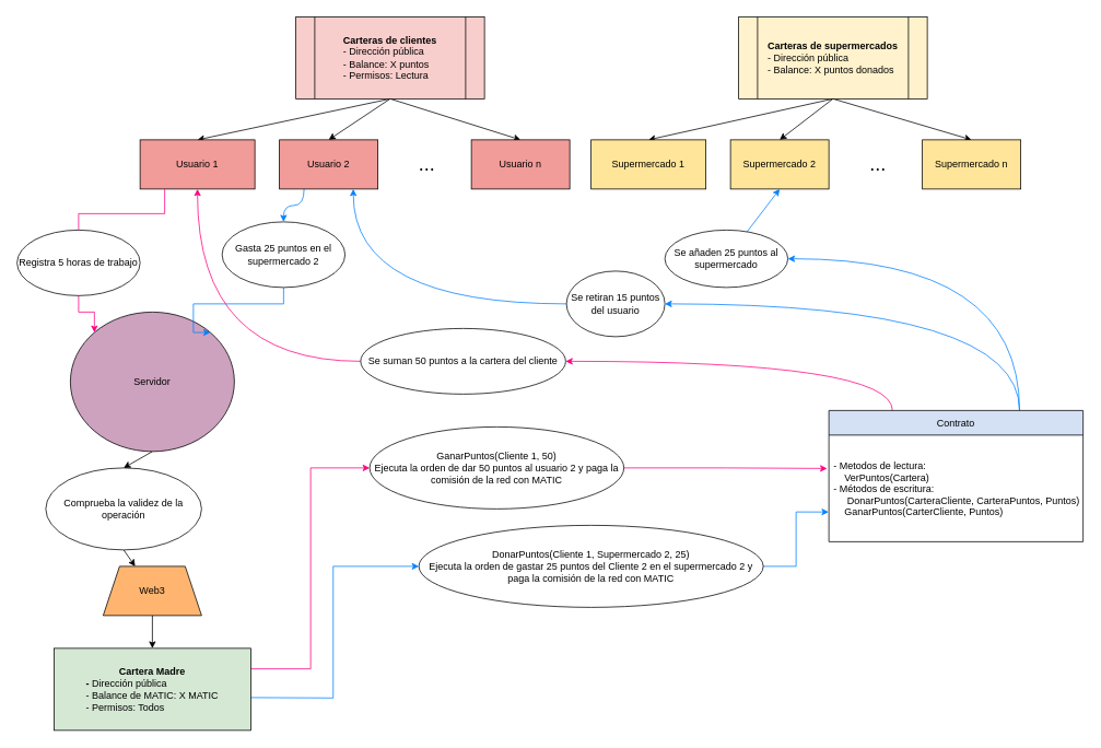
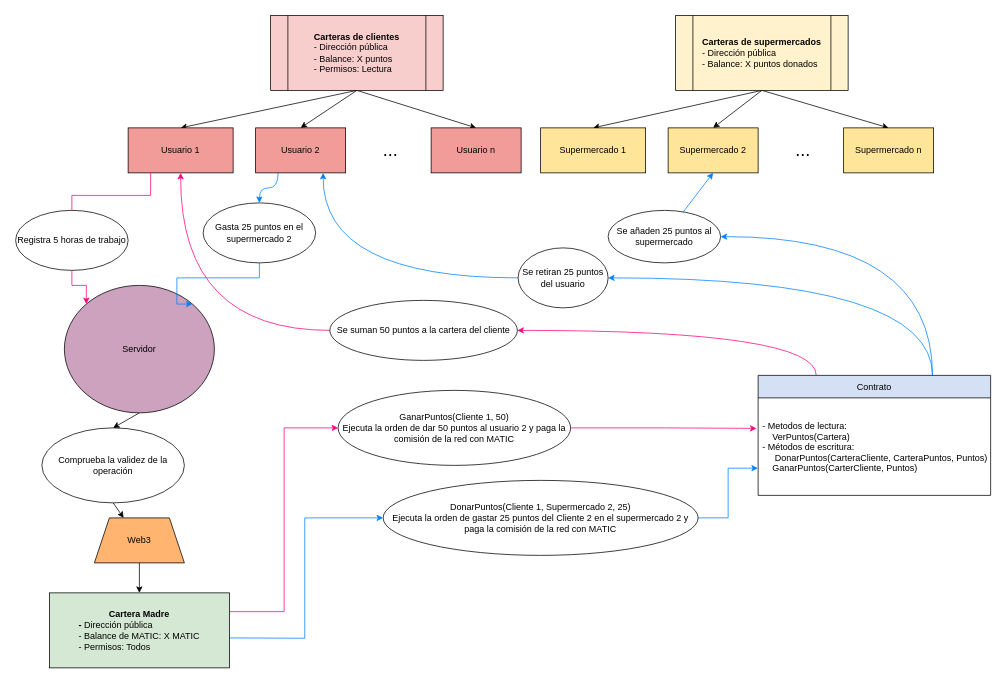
  <mxCell id="0" />
  <mxCell id="1" parent="0" />
  <mxCell id="2" style="edgeStyle=elbowEdgeStyle;rounded=0;orthogonalLoop=1;jettySize=auto;html=1;exitX=1;exitY=0.25;exitDx=0;exitDy=0;fontSize=12;strokeColor=#FF0080;fillColor=#0000FF;" parent="1" source="4" target="33" edge="1"><mxGeometry relative="1" as="geometry" /></mxCell>
  <mxCell id="3" style="edgeStyle=orthogonalEdgeStyle;rounded=0;orthogonalLoop=1;jettySize=auto;html=1;entryX=0;entryY=0.5;entryDx=0;entryDy=0;fontSize=12;strokeColor=#007FFF;fillColor=#0000FF;" parent="1" target="35" edge="1"><mxGeometry relative="1" as="geometry"><mxPoint x="300" y="850" as="sourcePoint" /></mxGeometry></mxCell>
  <mxCell id="4" value="&lt;font&gt;&lt;b style=&quot;font-size: 12px&quot;&gt;Cartera Madre&lt;/b&gt;&lt;br&gt;&lt;div style=&quot;text-align: left&quot;&gt;&lt;b&gt;- &lt;/b&gt;Dirección pública&lt;/div&gt;&lt;/font&gt;&lt;div style=&quot;text-align: left&quot;&gt;&lt;span&gt;&lt;font style=&quot;font-size: 12px&quot;&gt;- Balance de MATIC: X MATIC&lt;/font&gt;&lt;/span&gt;&lt;/div&gt;&lt;font style=&quot;font-size: 12px&quot;&gt;&lt;div style=&quot;text-align: left&quot;&gt;- Permisos: Todos&lt;/div&gt;&lt;/font&gt;" style="rounded=0;whiteSpace=wrap;html=1;shadow=0;fillColor=#D5E8D4;" parent="1" vertex="1"><mxGeometry x="65" y="790" width="240" height="100" as="geometry" /></mxCell>
  <mxCell id="5" style="edgeStyle=orthogonalEdgeStyle;curved=1;rounded=0;orthogonalLoop=1;jettySize=auto;html=1;exitX=0.25;exitY=0;exitDx=0;exitDy=0;entryX=1;entryY=0.5;entryDx=0;entryDy=0;fontSize=12;strokeColor=#FF0080;fillColor=#FF0080;" parent="1" source="46" target="37" edge="1"><mxGeometry relative="1" as="geometry"><mxPoint x="1078.5" y="470" as="sourcePoint" /></mxGeometry></mxCell>
  <mxCell id="6" style="edgeStyle=orthogonalEdgeStyle;curved=1;rounded=0;orthogonalLoop=1;jettySize=auto;html=1;exitX=0.75;exitY=0;exitDx=0;exitDy=0;entryX=1;entryY=0.5;entryDx=0;entryDy=0;fontSize=12;strokeColor=#007FFF;fillColor=#FF0080;elbow=vertical;" parent="1" source="46" target="41" edge="1"><mxGeometry relative="1" as="geometry"><mxPoint x="1186" y="470" as="sourcePoint" /></mxGeometry></mxCell>
  <mxCell id="7" style="edgeStyle=orthogonalEdgeStyle;curved=1;rounded=0;orthogonalLoop=1;jettySize=auto;html=1;exitX=0.75;exitY=0;exitDx=0;exitDy=0;entryX=1;entryY=0.5;entryDx=0;entryDy=0;fontSize=12;strokeColor=#007FFF;fillColor=#FF0080;elbow=vertical;" parent="1" source="46" target="43" edge="1"><mxGeometry relative="1" as="geometry"><mxPoint x="1186" y="470" as="sourcePoint" /></mxGeometry></mxCell>
  <mxCell id="8" style="edgeStyle=none;rounded=0;orthogonalLoop=1;jettySize=auto;html=1;exitX=0.5;exitY=1;exitDx=0;exitDy=0;entryX=0.5;entryY=0;entryDx=0;entryDy=0;fontSize=12;strokeColor=#000000;fillColor=#FF0080;" parent="1" source="11" target="15" edge="1"><mxGeometry relative="1" as="geometry" /></mxCell>
  <mxCell id="9" style="edgeStyle=none;rounded=0;orthogonalLoop=1;jettySize=auto;html=1;exitX=0.5;exitY=1;exitDx=0;exitDy=0;entryX=0.5;entryY=0;entryDx=0;entryDy=0;fontSize=12;strokeColor=#000000;fillColor=#FF0080;" parent="1" source="11" target="17" edge="1"><mxGeometry relative="1" as="geometry" /></mxCell>
  <mxCell id="10" style="edgeStyle=none;rounded=0;orthogonalLoop=1;jettySize=auto;html=1;exitX=0.5;exitY=1;exitDx=0;exitDy=0;entryX=0.5;entryY=0;entryDx=0;entryDy=0;fontSize=12;strokeColor=#000000;fillColor=#FF0080;" parent="1" source="11" target="13" edge="1"><mxGeometry relative="1" as="geometry" /></mxCell>
  <mxCell id="11" value="&lt;b&gt;Carteras de clientes&lt;/b&gt;&lt;br&gt;&lt;div style=&quot;text-align: left&quot;&gt;- Dirección pública&lt;/div&gt;&lt;div style=&quot;text-align: left&quot;&gt;&lt;span&gt;- Balance: X puntos&lt;/span&gt;&lt;/div&gt;&lt;div style=&quot;text-align: left&quot;&gt;&lt;span&gt;- Permisos: Lectura&lt;/span&gt;&lt;/div&gt;" style="shape=process;whiteSpace=wrap;html=1;backgroundOutline=1;fillColor=#F8CECC;" parent="1" vertex="1"><mxGeometry x="360" y="20" width="230" height="100" as="geometry" /></mxCell>
  <mxCell id="12" style="edgeStyle=orthogonalEdgeStyle;rounded=0;orthogonalLoop=1;jettySize=auto;html=1;exitX=0.5;exitY=1;exitDx=0;exitDy=0;entryX=0;entryY=0;entryDx=0;entryDy=0;fontSize=12;startArrow=none;strokeColor=#FF0080;" parent="1" source="30" target="27" edge="1"><mxGeometry relative="1" as="geometry" /></mxCell>
  <mxCell id="13" value="Usuario 1" style="rounded=0;whiteSpace=wrap;html=1;fillColor=#F19C99;" parent="1" vertex="1"><mxGeometry x="170" y="170" width="140" height="60" as="geometry" /></mxCell>
  <mxCell id="14" style="edgeStyle=orthogonalEdgeStyle;curved=1;rounded=0;orthogonalLoop=1;jettySize=auto;html=1;exitX=0.25;exitY=1;exitDx=0;exitDy=0;entryX=0.5;entryY=0;entryDx=0;entryDy=0;fontSize=12;strokeColor=#007FFF;fillColor=#0000FF;" parent="1" source="15" target="39" edge="1"><mxGeometry relative="1" as="geometry" /></mxCell>
  <mxCell id="15" value="Usuario 2" style="rounded=0;whiteSpace=wrap;html=1;fillColor=#F19C99;" parent="1" vertex="1"><mxGeometry x="340" y="170" width="120" height="60" as="geometry" /></mxCell>
  <mxCell id="16" value="&lt;font style=&quot;font-size: 24px&quot;&gt;...&lt;/font&gt;" style="text;html=1;strokeColor=none;fillColor=none;align=center;verticalAlign=middle;whiteSpace=wrap;rounded=0;fontSize=12;" parent="1" vertex="1"><mxGeometry x="490" y="185" width="60" height="30" as="geometry" /></mxCell>
  <mxCell id="17" value="&lt;font style=&quot;font-size: 12px&quot;&gt;Usuario n&lt;/font&gt;" style="rounded=0;whiteSpace=wrap;html=1;fillColor=#F19C99;" parent="1" vertex="1"><mxGeometry x="574" y="170" width="120" height="60" as="geometry" /></mxCell>
  <mxCell id="18" style="edgeStyle=none;rounded=0;orthogonalLoop=1;jettySize=auto;html=1;exitX=0.5;exitY=1;exitDx=0;exitDy=0;entryX=0.5;entryY=0;entryDx=0;entryDy=0;fontSize=12;strokeColor=#000000;fillColor=#FF0080;" parent="1" source="21" target="22" edge="1"><mxGeometry relative="1" as="geometry" /></mxCell>
  <mxCell id="19" style="edgeStyle=none;rounded=0;orthogonalLoop=1;jettySize=auto;html=1;exitX=0.5;exitY=1;exitDx=0;exitDy=0;entryX=0.5;entryY=0;entryDx=0;entryDy=0;fontSize=12;strokeColor=#000000;fillColor=#FF0080;" parent="1" source="21" target="23" edge="1"><mxGeometry relative="1" as="geometry" /></mxCell>
  <mxCell id="20" style="edgeStyle=none;rounded=0;orthogonalLoop=1;jettySize=auto;html=1;exitX=0.5;exitY=1;exitDx=0;exitDy=0;entryX=0.5;entryY=0;entryDx=0;entryDy=0;fontSize=12;strokeColor=#000000;fillColor=#FF0080;" parent="1" source="21" target="25" edge="1"><mxGeometry relative="1" as="geometry" /></mxCell>
  <mxCell id="21" value="&lt;b&gt;Carteras de supermercados&lt;/b&gt;&lt;br&gt;&lt;div style=&quot;text-align: left&quot;&gt;- Dirección pública&lt;/div&gt;&lt;div style=&quot;text-align: left&quot;&gt;&lt;span&gt;- Balance: X puntos donados&lt;/span&gt;&lt;/div&gt;" style="shape=process;whiteSpace=wrap;html=1;backgroundOutline=1;fillColor=#FFF2CC;" parent="1" vertex="1"><mxGeometry x="900" y="20" width="230" height="100" as="geometry" /></mxCell>
  <mxCell id="22" value="Supermercado 1" style="rounded=0;whiteSpace=wrap;html=1;fillColor=#FFE599;" parent="1" vertex="1"><mxGeometry x="720" y="170" width="140" height="60" as="geometry" /></mxCell>
  <mxCell id="23" value="Supermercado 2" style="rounded=0;whiteSpace=wrap;html=1;fillColor=#FFE599;" parent="1" vertex="1"><mxGeometry x="890" y="170" width="120" height="60" as="geometry" /></mxCell>
  <mxCell id="24" value="&lt;font style=&quot;font-size: 24px&quot;&gt;...&lt;/font&gt;" style="text;html=1;strokeColor=none;fillColor=none;align=center;verticalAlign=middle;whiteSpace=wrap;rounded=0;fontSize=12;" parent="1" vertex="1"><mxGeometry x="1040" y="185" width="60" height="30" as="geometry" /></mxCell>
  <mxCell id="25" value="&lt;font style=&quot;font-size: 12px&quot;&gt;Supermercado n&lt;/font&gt;" style="rounded=0;whiteSpace=wrap;html=1;fillColor=#FFE599;" parent="1" vertex="1"><mxGeometry x="1124" y="170" width="120" height="60" as="geometry" /></mxCell>
  <mxCell id="26" style="edgeStyle=none;rounded=0;orthogonalLoop=1;jettySize=auto;html=1;exitX=0.5;exitY=1;exitDx=0;exitDy=0;entryX=0.5;entryY=0;entryDx=0;entryDy=0;fontSize=12;strokeColor=#000000;fillColor=#FF0080;elbow=vertical;" parent="1" source="27" target="45" edge="1"><mxGeometry relative="1" as="geometry" /></mxCell>
  <mxCell id="27" value="Servidor" style="ellipse;whiteSpace=wrap;html=1;fontSize=12;fillColor=#CDA2BE;" parent="1" vertex="1"><mxGeometry x="85" y="380" width="200" height="170" as="geometry" /></mxCell>
  <mxCell id="28" style="edgeStyle=orthogonalEdgeStyle;rounded=0;orthogonalLoop=1;jettySize=auto;html=1;exitX=0.5;exitY=1;exitDx=0;exitDy=0;entryX=0.5;entryY=0;entryDx=0;entryDy=0;fontSize=12;" parent="1" source="29" target="4" edge="1"><mxGeometry relative="1" as="geometry" /></mxCell>
  <mxCell id="29" value="Web3" style="shape=trapezoid;perimeter=trapezoidPerimeter;whiteSpace=wrap;html=1;fixedSize=1;fontSize=12;fillColor=#FFB570;" parent="1" vertex="1"><mxGeometry x="125" y="690" width="120" height="60" as="geometry" /></mxCell>
  <mxCell id="30" value="Registra 5 horas de trabajo" style="ellipse;whiteSpace=wrap;html=1;fontSize=12;" parent="1" vertex="1"><mxGeometry x="20" y="280" width="150" height="80" as="geometry" /></mxCell>
  <mxCell id="31" value="" style="edgeStyle=orthogonalEdgeStyle;rounded=0;orthogonalLoop=1;jettySize=auto;html=1;entryX=0.5;entryY=0;entryDx=0;entryDy=0;fontSize=12;endArrow=none;strokeColor=#FF0080;fillColor=#0000FF;" parent="1" target="30" edge="1"><mxGeometry relative="1" as="geometry"><mxPoint x="200" y="230" as="sourcePoint" /><mxPoint x="300" y="370" as="targetPoint" /><Array as="points"><mxPoint x="200" y="260" /><mxPoint x="95" y="260" /></Array></mxGeometry></mxCell>
  <mxCell id="32" style="edgeStyle=orthogonalEdgeStyle;rounded=0;orthogonalLoop=1;jettySize=auto;html=1;exitX=1;exitY=0.5;exitDx=0;exitDy=0;fontSize=12;strokeColor=#FF0080;fillColor=#0000FF;entryX=-0.007;entryY=0.313;entryDx=0;entryDy=0;entryPerimeter=0;" parent="1" source="33" target="47" edge="1"><mxGeometry relative="1" as="geometry"><mxPoint x="971" y="495" as="targetPoint" /></mxGeometry></mxCell>
  <mxCell id="33" value="GanarPuntos(Cliente 1, 50)&lt;br&gt;Ejecuta la orden de dar 50 puntos al usuario 2 y paga la comisión de la red con MATIC" style="ellipse;whiteSpace=wrap;html=1;fontSize=12;" parent="1" vertex="1"><mxGeometry x="450" y="520" width="310" height="100" as="geometry" /></mxCell>
  <mxCell id="34" style="edgeStyle=orthogonalEdgeStyle;rounded=0;orthogonalLoop=1;jettySize=auto;html=1;exitX=1;exitY=0.5;exitDx=0;exitDy=0;entryX=-0.001;entryY=0.721;entryDx=0;entryDy=0;fontSize=12;strokeColor=#007FFF;fillColor=#0000FF;entryPerimeter=0;" parent="1" source="35" target="47" edge="1"><mxGeometry relative="1" as="geometry"><mxPoint x="971" y="520" as="targetPoint" /></mxGeometry></mxCell>
  <mxCell id="35" value="DonarPuntos(Cliente 1, Supermercado 2, 25)&lt;br&gt;Ejecuta la orden de gastar 25 puntos del Cliente 2 en el supermercado 2 y paga la comisión de la red con MATIC" style="ellipse;whiteSpace=wrap;html=1;fontSize=12;" parent="1" vertex="1"><mxGeometry x="510" y="640" width="420" height="100" as="geometry" /></mxCell>
  <mxCell id="36" style="edgeStyle=orthogonalEdgeStyle;curved=1;rounded=0;orthogonalLoop=1;jettySize=auto;html=1;exitX=0;exitY=0.5;exitDx=0;exitDy=0;entryX=0.5;entryY=1;entryDx=0;entryDy=0;fontSize=12;strokeColor=#FF0080;fillColor=#FF0080;" parent="1" source="37" target="13" edge="1"><mxGeometry relative="1" as="geometry" /></mxCell>
  <mxCell id="37" value="Se suman 50 puntos a la cartera del cliente" style="ellipse;whiteSpace=wrap;html=1;fontSize=12;" parent="1" vertex="1"><mxGeometry x="439" y="400" width="250" height="80" as="geometry" /></mxCell>
  <mxCell id="38" style="edgeStyle=orthogonalEdgeStyle;rounded=0;orthogonalLoop=1;jettySize=auto;html=1;exitX=0.5;exitY=1;exitDx=0;exitDy=0;fontSize=12;strokeColor=#007FFF;fillColor=#0000FF;entryX=1;entryY=0;entryDx=0;entryDy=0;" parent="1" source="39" target="27" edge="1"><mxGeometry relative="1" as="geometry"><Array as="points"><mxPoint x="345" y="370" /><mxPoint x="235" y="370" /></Array></mxGeometry></mxCell>
  <mxCell id="39" value="Gasta 25 puntos en el supermercado 2" style="ellipse;whiteSpace=wrap;html=1;fontSize=12;" parent="1" vertex="1"><mxGeometry x="270" y="270" width="150" height="80" as="geometry" /></mxCell>
  <mxCell id="40" style="edgeStyle=orthogonalEdgeStyle;curved=1;rounded=0;orthogonalLoop=1;jettySize=auto;html=1;exitX=0;exitY=0.5;exitDx=0;exitDy=0;entryX=0.75;entryY=1;entryDx=0;entryDy=0;fontSize=12;strokeColor=#007FFF;fillColor=#FF0080;elbow=vertical;" parent="1" source="41" target="15" edge="1"><mxGeometry relative="1" as="geometry" /></mxCell>
- <mxCell id="41" value="Se retiran 15 puntos del usuario" style="ellipse;whiteSpace=wrap;html=1;fontSize=12;" parent="1" vertex="1"><mxGeometry x="690" y="330" width="120" height="80" as="geometry" /></mxCell>
+ <mxCell id="41" value="Se retiran 25 puntos del usuario" style="ellipse;whiteSpace=wrap;html=1;fontSize=12;" parent="1" vertex="1"><mxGeometry x="690" y="330" width="120" height="80" as="geometry" /></mxCell>
  <mxCell id="42" style="rounded=0;orthogonalLoop=1;jettySize=auto;html=1;entryX=0.5;entryY=1;entryDx=0;entryDy=0;fontSize=12;strokeColor=#007FFF;fillColor=#FF0080;elbow=vertical;" parent="1" source="43" target="23" edge="1"><mxGeometry relative="1" as="geometry" /></mxCell>
  <mxCell id="43" value="Se añaden 25 puntos al supermercado" style="ellipse;whiteSpace=wrap;html=1;fontSize=12;" parent="1" vertex="1"><mxGeometry x="810" y="280" width="150" height="70" as="geometry" /></mxCell>
  <mxCell id="44" style="edgeStyle=none;rounded=0;orthogonalLoop=1;jettySize=auto;html=1;exitX=0.5;exitY=1;exitDx=0;exitDy=0;fontSize=12;strokeColor=#000000;fillColor=#FF0080;elbow=vertical;" parent="1" source="45" target="29" edge="1"><mxGeometry relative="1" as="geometry" /></mxCell>
  <mxCell id="45" value="Comprueba la validez de la operación" style="ellipse;whiteSpace=wrap;html=1;fontSize=12;" parent="1" vertex="1"><mxGeometry x="55" y="570" width="190" height="100" as="geometry" /></mxCell>
  <mxCell id="46" value="Contrato" style="swimlane;fontStyle=0;childLayout=stackLayout;horizontal=1;startSize=30;horizontalStack=0;resizeParent=1;resizeParentMax=0;resizeLast=0;collapsible=1;marginBottom=0;shadow=0;fontSize=12;fillColor=#D4E1F5;" parent="1" vertex="1"><mxGeometry x="1010" y="500" width="310" height="160" as="geometry" /></mxCell>
  <mxCell id="47" value="- Metodos de lectura:&#10;     VerPuntos(Cartera)&#10;- Métodos de escritura:  &#10;     DonarPuntos(CarteraCliente, CarteraPuntos, Puntos)&#10;     GanarPuntos(CarterCliente, Puntos)" style="text;strokeColor=none;fillColor=none;align=left;verticalAlign=middle;spacingLeft=4;spacingRight=4;overflow=hidden;points=[[0,0.5],[1,0.5]];portConstraint=eastwest;rotatable=0;shadow=0;fontSize=12;" parent="46" vertex="1"><mxGeometry y="30" width="310" height="130" as="geometry" /></mxCell>
